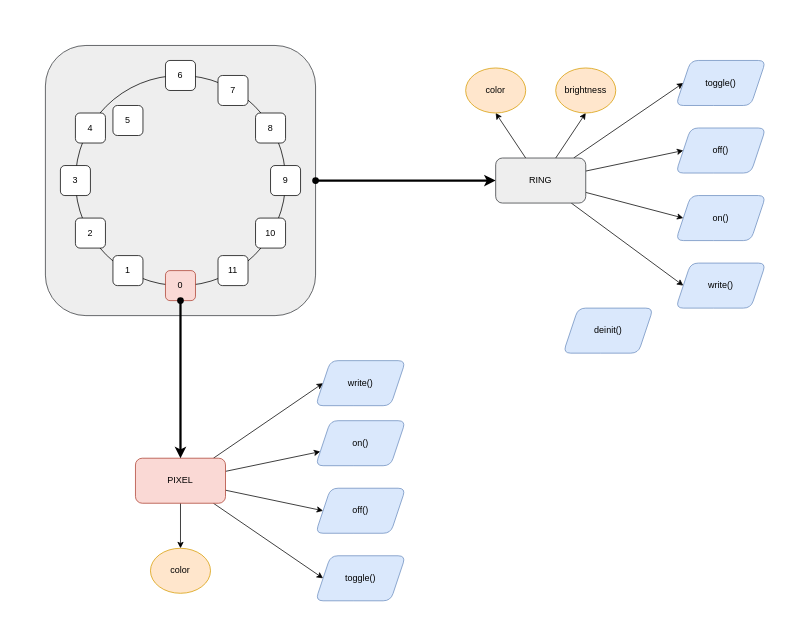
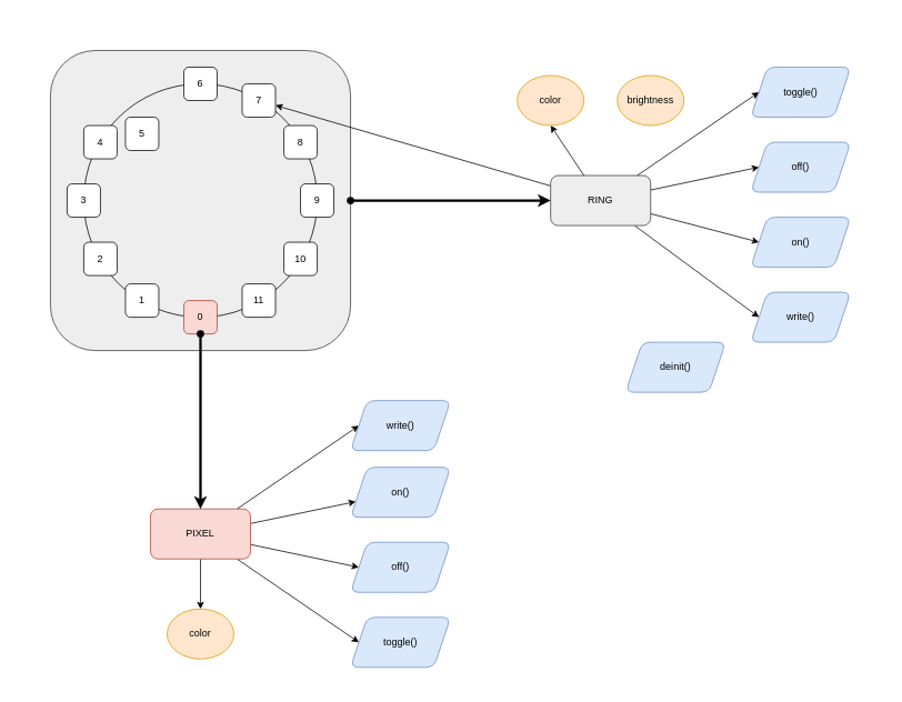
  <mxCell id="0" />
  <mxCell id="1" parent="0" />
  <mxCell id="2" value="" style="rounded=1;whiteSpace=wrap;html=1;fillColor=none;strokeColor=none;" parent="1" vertex="1"><mxGeometry width="1040" height="800" as="geometry" x="20" y="20" /></mxCell>
  <mxCell id="3" value="" style="rounded=1;whiteSpace=wrap;html=1;fillColor=#eeeeee;strokeColor=#36393d;" parent="1" vertex="1"><mxGeometry x="60" y="60" width="360" height="360" as="geometry" /></mxCell>
  <mxCell id="4" value="" style="ellipse;whiteSpace=wrap;html=1;aspect=fixed;fillColor=none;" parent="1" vertex="1"><mxGeometry x="100" y="100" width="280" height="280" as="geometry" /></mxCell>
  <mxCell id="5" value="0" style="rounded=1;whiteSpace=wrap;html=1;fillColor=#fad9d5;strokeColor=#ae4132;" parent="1" vertex="1"><mxGeometry x="220" y="360" width="40" height="40" as="geometry" /></mxCell>
  <mxCell id="6" value="6" style="rounded=1;whiteSpace=wrap;html=1;" parent="1" vertex="1"><mxGeometry x="220" y="80" width="40" height="40" as="geometry" /></mxCell>
  <mxCell id="7" value="9" style="rounded=1;whiteSpace=wrap;html=1;" parent="1" vertex="1"><mxGeometry x="360" y="220" width="40" height="40" as="geometry" /></mxCell>
  <mxCell id="8" value="3" style="rounded=1;whiteSpace=wrap;html=1;" parent="1" vertex="1"><mxGeometry x="80" y="220" width="40" height="40" as="geometry" /></mxCell>
  <mxCell id="9" value="7" style="rounded=1;whiteSpace=wrap;html=1;" parent="1" vertex="1"><mxGeometry x="290" y="100" width="40" height="40" as="geometry" /></mxCell>
  <mxCell id="10" value="8" style="rounded=1;whiteSpace=wrap;html=1;" parent="1" vertex="1"><mxGeometry x="340" y="150" width="40" height="40" as="geometry" /></mxCell>
  <mxCell id="11" value="10" style="rounded=1;whiteSpace=wrap;html=1;" parent="1" vertex="1"><mxGeometry x="340" y="290" width="40" height="40" as="geometry" /></mxCell>
  <mxCell id="12" value="11" style="rounded=1;whiteSpace=wrap;html=1;" parent="1" vertex="1"><mxGeometry x="290" y="340" width="40" height="40" as="geometry" /></mxCell>
  <mxCell id="13" value="2" style="rounded=1;whiteSpace=wrap;html=1;" parent="1" vertex="1"><mxGeometry x="100" y="290" width="40" height="40" as="geometry" /></mxCell>
  <mxCell id="14" value="1" style="rounded=1;whiteSpace=wrap;html=1;" parent="1" vertex="1"><mxGeometry x="150" y="340" width="40" height="40" as="geometry" /></mxCell>
  <mxCell id="15" value="5" style="rounded=1;whiteSpace=wrap;html=1;" parent="1" vertex="1"><mxGeometry x="150" y="140" width="40" height="40" as="geometry" /></mxCell>
  <mxCell id="16" value="4" style="rounded=1;whiteSpace=wrap;html=1;" parent="1" vertex="1"><mxGeometry x="100" y="150" width="40" height="40" as="geometry" /></mxCell>
  <mxCell id="17" value="" style="rounded=0;orthogonalLoop=1;jettySize=auto;html=1;" parent="1" source="22" target="32" edge="1"><mxGeometry relative="1" as="geometry" /></mxCell>
  <mxCell id="18" value="" style="rounded=0;orthogonalLoop=1;jettySize=auto;html=1;" parent="1" source="22" target="33" edge="1"><mxGeometry relative="1" as="geometry" /></mxCell>
  <mxCell id="19" style="rounded=0;orthogonalLoop=1;jettySize=auto;html=1;entryX=0;entryY=0.5;entryDx=0;entryDy=0;" parent="1" source="22" target="34" edge="1"><mxGeometry relative="1" as="geometry" /></mxCell>
  <mxCell id="20" style="rounded=0;orthogonalLoop=1;jettySize=auto;html=1;entryX=0;entryY=0.5;entryDx=0;entryDy=0;" parent="1" source="22" target="35" edge="1"><mxGeometry relative="1" as="geometry" /></mxCell>
  <mxCell id="21" style="rounded=0;orthogonalLoop=1;jettySize=auto;html=1;entryX=0;entryY=0.5;entryDx=0;entryDy=0;" parent="1" source="22" target="41" edge="1"><mxGeometry relative="1" as="geometry" /></mxCell>
  <mxCell id="22" value="PIXEL" style="whiteSpace=wrap;html=1;rounded=1;fillColor=#fad9d5;strokeColor=#ae4132;" parent="1" vertex="1"><mxGeometry x="180" y="610" width="120" height="60" as="geometry" /></mxCell>
  <mxCell id="23" value="" style="edgeStyle=orthogonalEdgeStyle;rounded=0;orthogonalLoop=1;jettySize=auto;html=1;strokeWidth=3;startArrow=oval;startFill=1;" parent="1" source="3" target="30" edge="1"><mxGeometry relative="1" as="geometry" /></mxCell>
  <mxCell id="24" style="rounded=0;orthogonalLoop=1;jettySize=auto;html=1;entryX=0;entryY=0.5;entryDx=0;entryDy=0;" parent="1" source="30" target="36" edge="1"><mxGeometry relative="1" as="geometry" /></mxCell>
  <mxCell id="25" style="rounded=0;orthogonalLoop=1;jettySize=auto;html=1;entryX=0;entryY=0.5;entryDx=0;entryDy=0;" parent="1" source="30" target="38" edge="1"><mxGeometry relative="1" as="geometry" /></mxCell>
  <mxCell id="26" value="" style="rounded=0;orthogonalLoop=1;jettySize=auto;html=1;entryX=0.5;entryY=1;entryDx=0;entryDy=0;" parent="1" source="30" target="39" edge="1"><mxGeometry relative="1" as="geometry" /></mxCell>
- <mxCell id="27" style="rounded=0;orthogonalLoop=1;jettySize=auto;html=1;entryX=0.5;entryY=1;entryDx=0;entryDy=0;" parent="1" source="30" target="40" edge="1"><mxGeometry relative="1" as="geometry" /></mxCell>
+ <mxCell id="27" style="rounded=0;orthogonalLoop=1;jettySize=auto;html=1;" parent="1" source="30" target="9" edge="1"><mxGeometry relative="1" as="geometry" /></mxCell>
  <mxCell id="28" style="rounded=0;orthogonalLoop=1;jettySize=auto;html=1;entryX=0;entryY=0.5;entryDx=0;entryDy=0;" parent="1" source="30" target="37" edge="1"><mxGeometry relative="1" as="geometry" /></mxCell>
  <mxCell id="29" style="rounded=0;orthogonalLoop=1;jettySize=auto;html=1;entryX=0;entryY=0.5;entryDx=0;entryDy=0;" parent="1" source="30" target="42" edge="1"><mxGeometry relative="1" as="geometry" /></mxCell>
  <mxCell id="30" value="RING" style="whiteSpace=wrap;html=1;fillColor=#eeeeee;rounded=1;strokeColor=#36393d;" parent="1" vertex="1"><mxGeometry x="660" y="210" width="120" height="60" as="geometry" /></mxCell>
  <mxCell id="31" value="" style="edgeStyle=orthogonalEdgeStyle;rounded=0;orthogonalLoop=1;jettySize=auto;html=1;strokeWidth=3;startArrow=oval;startFill=1;" parent="1" source="5" target="22" edge="1"><mxGeometry relative="1" as="geometry" /></mxCell>
  <mxCell id="32" value="color" style="ellipse;whiteSpace=wrap;html=1;rounded=1;fillColor=#ffe6cc;strokeColor=#d79b00;" parent="1" vertex="1"><mxGeometry x="200" y="730" width="80" height="60" as="geometry" /></mxCell>
  <mxCell id="33" value="on()" style="shape=parallelogram;perimeter=parallelogramPerimeter;whiteSpace=wrap;html=1;fixedSize=1;rounded=1;fillColor=#dae8fc;strokeColor=#6c8ebf;" parent="1" vertex="1"><mxGeometry x="420" y="560" width="120" height="60" as="geometry" /></mxCell>
  <mxCell id="34" value="off()" style="shape=parallelogram;perimeter=parallelogramPerimeter;whiteSpace=wrap;html=1;fixedSize=1;rounded=1;fillColor=#dae8fc;strokeColor=#6c8ebf;" parent="1" vertex="1"><mxGeometry x="420" y="650" width="120" height="60" as="geometry" /></mxCell>
  <mxCell id="35" value="toggle()" style="shape=parallelogram;perimeter=parallelogramPerimeter;whiteSpace=wrap;html=1;fixedSize=1;rounded=1;fillColor=#dae8fc;strokeColor=#6c8ebf;" parent="1" vertex="1"><mxGeometry x="420" y="740" width="120" height="60" as="geometry" /></mxCell>
  <mxCell id="36" value="on()" style="shape=parallelogram;perimeter=parallelogramPerimeter;whiteSpace=wrap;html=1;fixedSize=1;rounded=1;fillColor=#dae8fc;strokeColor=#6c8ebf;" parent="1" vertex="1"><mxGeometry x="900" y="260" width="120" height="60" as="geometry" /></mxCell>
  <mxCell id="37" value="off()" style="shape=parallelogram;perimeter=parallelogramPerimeter;whiteSpace=wrap;html=1;fixedSize=1;rounded=1;fillColor=#dae8fc;strokeColor=#6c8ebf;" parent="1" vertex="1"><mxGeometry x="900" y="170" width="120" height="60" as="geometry" /></mxCell>
  <mxCell id="38" value="toggle()" style="shape=parallelogram;perimeter=parallelogramPerimeter;whiteSpace=wrap;html=1;fixedSize=1;rounded=1;fillColor=#dae8fc;strokeColor=#6c8ebf;" parent="1" vertex="1"><mxGeometry x="900" y="80" width="120" height="60" as="geometry" /></mxCell>
  <mxCell id="39" value="color" style="ellipse;whiteSpace=wrap;html=1;fillColor=#ffe6cc;rounded=1;strokeColor=#d79b00;" parent="1" vertex="1"><mxGeometry x="620" y="90" width="80" height="60" as="geometry" /></mxCell>
  <mxCell id="40" value="brightness" style="ellipse;whiteSpace=wrap;html=1;fillColor=#ffe6cc;rounded=1;strokeColor=#d79b00;" parent="1" vertex="1"><mxGeometry x="740" y="90" width="80" height="60" as="geometry" /></mxCell>
  <mxCell id="41" value="write()" style="shape=parallelogram;perimeter=parallelogramPerimeter;whiteSpace=wrap;html=1;fixedSize=1;rounded=1;fillColor=#dae8fc;strokeColor=#6c8ebf;" parent="1" vertex="1"><mxGeometry x="420" y="480" width="120" height="60" as="geometry" /></mxCell>
  <mxCell id="42" value="write()" style="shape=parallelogram;perimeter=parallelogramPerimeter;whiteSpace=wrap;html=1;fixedSize=1;rounded=1;fillColor=#dae8fc;strokeColor=#6c8ebf;" parent="1" vertex="1"><mxGeometry x="900" y="350" width="120" height="60" as="geometry" /></mxCell>
  <mxCell id="43" value="deinit()" style="shape=parallelogram;perimeter=parallelogramPerimeter;whiteSpace=wrap;html=1;fixedSize=1;rounded=1;fillColor=#dae8fc;strokeColor=#6c8ebf;" parent="1" vertex="1"><mxGeometry x="750" y="410" width="120" height="60" as="geometry" /></mxCell>
